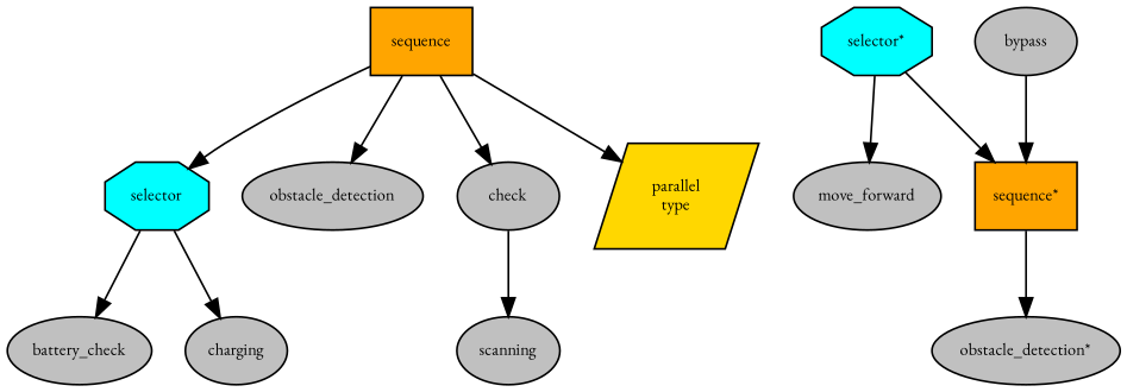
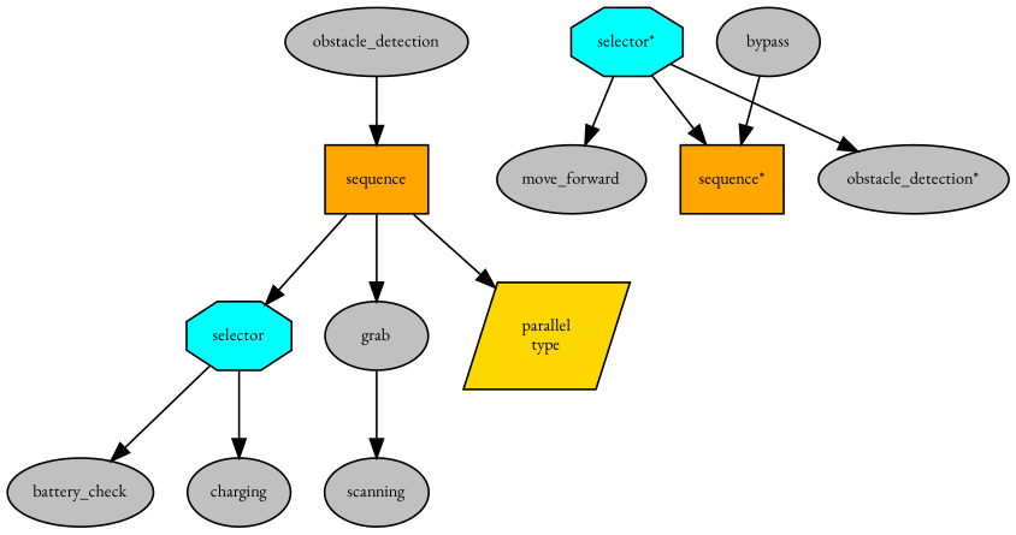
  digraph {
    fontname="EB Garamond"
    ordering=out
    node [fillcolor=gray fontcolor=black fontname="EB Garamond" fontsize=9 shape=ellipse style=filled]
    edge [fontname="EB Garamond"]
    n1 [fillcolor=orange label=sequence shape=box]
    n2 [fillcolor=cyan label=selector shape=octagon]
    n3 [label=obstacle_detection]
-   n4 [label=check]
+   n4 [label=grab]
    n5 [fillcolor=gold label="parallel\ntype" shape=parallelogram]
    n6 [label=battery_check]
    n7 [label=charging]
    n8 [label=scanning]
    n9 [fillcolor=cyan label="selector*" shape=octagon]
    n10 [label=move_forward]
    n11 [fillcolor=orange label="sequence*" shape=box]
    n12 [label="obstacle_detection*"]
    n13 [label=bypass]
    n1 -> n2
-   n1 -> n3
+   n3 -> n1
    n1 -> n4
    n1 -> n5
    n2 -> n6
    n2 -> n7
    n4 -> n8
    n9 -> n10
    n9 -> n11
-   n11 -> n12
+   n9 -> n12
    n13 -> n11
  }
